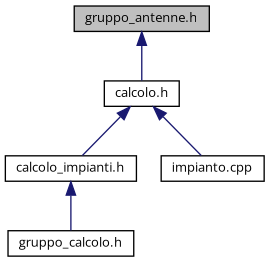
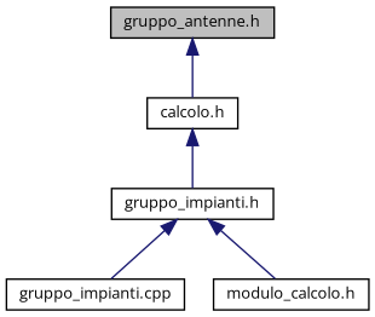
  digraph {
    fontname="Open Sans"
    node [color=black fillcolor=white fontname="Open Sans" fontsize=10 shape=record style=filled]
    edge [color=midnightblue dir=back fontname="Open Sans" fontsize=10 labelfontname=Helvetica labelfontsize=10 style=solid]
    n1 [fillcolor=grey75 fontcolor=black height=0.2 label="gruppo_antenne.h" width=0.4]
    n2 [height=0.2 label="calcolo.h" width=0.4]
-   n3 [height=0.2 label="calcolo_impianti.h" width=0.4]
-   n4 [height=0.2 label="impianto.cpp" width=0.4]
-   n6 [height=0.2 label="gruppo_calcolo.h" width=0.4]
+   n3 [height=0.2 label="gruppo_impianti.h" width=0.4]
+   n5 [height=0.2 label="gruppo_impianti.cpp" width=0.4]
+   n6 [height=0.2 label="modulo_calcolo.h" width=0.4]
    n1 -> n2
    n2 -> n3
-   n2 -> n4
+   n3 -> n5
    n3 -> n6
  }
